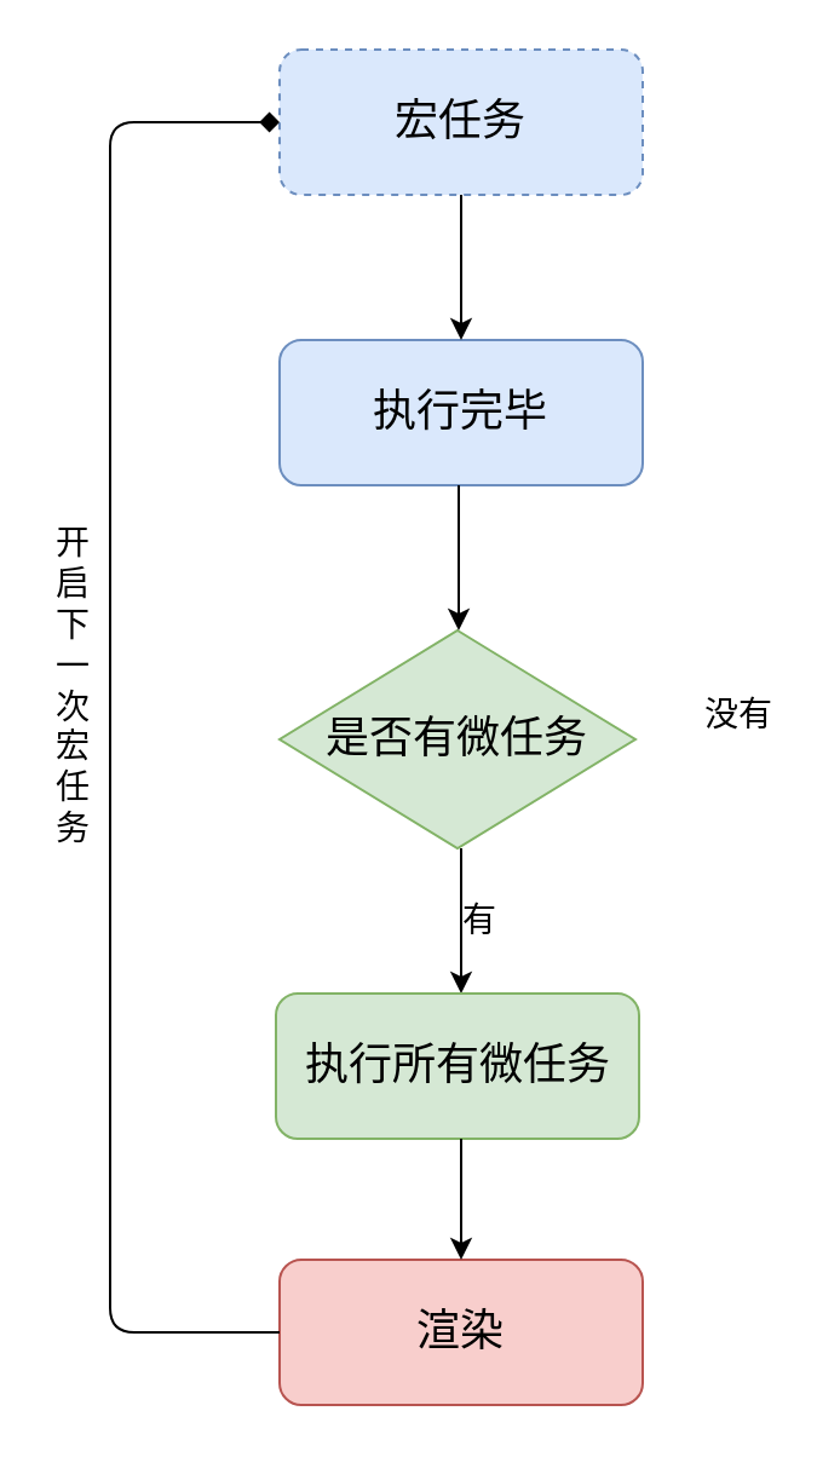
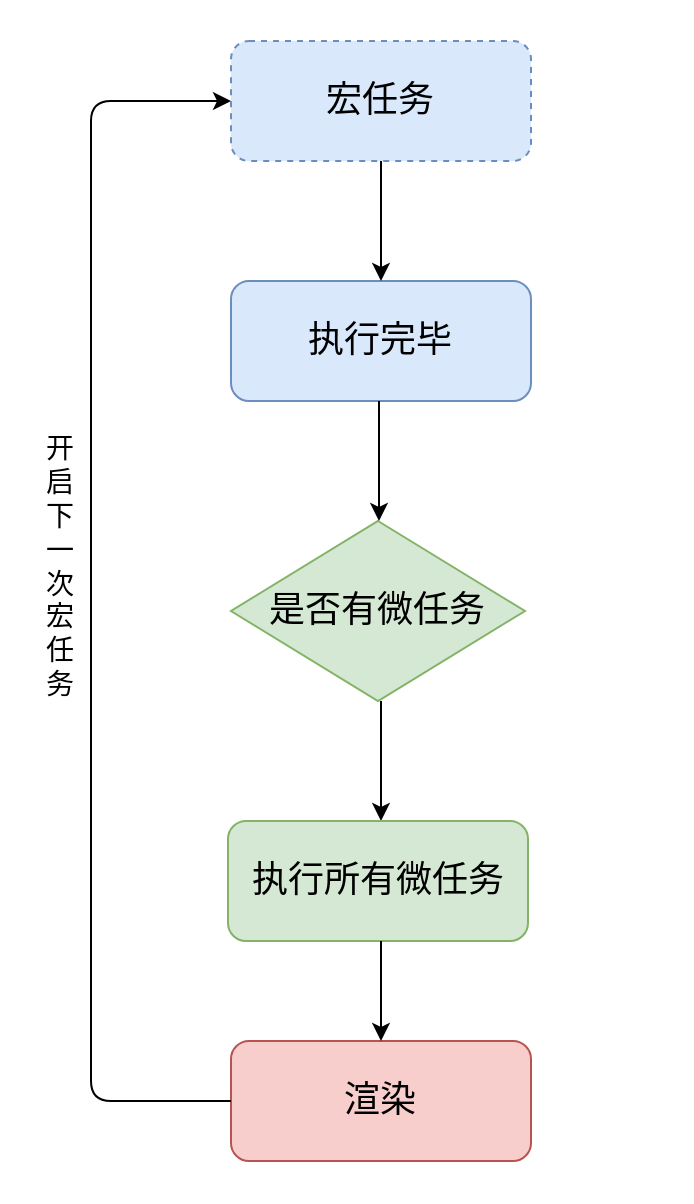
  <mxCell id="0" />
  <mxCell id="1" parent="0" />
  <mxCell id="2" value="宏任务" style="rounded=1;whiteSpace=wrap;html=1;fontSize=18;fillColor=#dae8fc;strokeColor=#6c8ebf;dashed=1;" vertex="1" parent="1"><mxGeometry x="115" y="20" width="150" height="60" as="geometry" /></mxCell>
  <mxCell id="3" value="执行完毕" style="rounded=1;whiteSpace=wrap;html=1;fontSize=18;fillColor=#dae8fc;strokeColor=#6c8ebf;" vertex="1" parent="1"><mxGeometry x="115" y="140" width="150" height="60" as="geometry" /></mxCell>
  <mxCell id="4" value="是否有微任务" style="rhombus;whiteSpace=wrap;html=1;fontSize=18;fillColor=#d5e8d4;strokeColor=#82b366;" vertex="1" parent="1"><mxGeometry x="115" y="260" width="147" height="90" as="geometry" /></mxCell>
  <mxCell id="5" value="" style="endArrow=classic;html=1;exitX=0.5;exitY=1;exitDx=0;exitDy=0;entryX=0.5;entryY=0;entryDx=0;entryDy=0;" edge="1" parent="1" source="2" target="3"><mxGeometry width="50" height="50" relative="1" as="geometry"><mxPoint x="115" y="400" as="sourcePoint" /><mxPoint x="175" y="140" as="targetPoint" /></mxGeometry></mxCell>
  <mxCell id="6" value="" style="endArrow=classic;html=1;exitX=0.5;exitY=1;exitDx=0;exitDy=0;entryX=0.5;entryY=0;entryDx=0;entryDy=0;" edge="1" parent="1"><mxGeometry width="50" height="50" relative="1" as="geometry"><mxPoint x="189" y="200" as="sourcePoint" /><mxPoint x="189" y="260" as="targetPoint" /></mxGeometry></mxCell>
  <mxCell id="7" value="" style="endArrow=classic;html=1;exitX=0.5;exitY=1;exitDx=0;exitDy=0;entryX=0.5;entryY=0;entryDx=0;entryDy=0;" edge="1" parent="1"><mxGeometry width="50" height="50" relative="1" as="geometry"><mxPoint x="190" y="350" as="sourcePoint" /><mxPoint x="190" y="410" as="targetPoint" /></mxGeometry></mxCell>
  <mxCell id="8" value="执行所有微任务" style="rounded=1;whiteSpace=wrap;html=1;fontSize=18;fillColor=#d5e8d4;strokeColor=#82b366;" vertex="1" parent="1"><mxGeometry x="113.5" y="410" width="150" height="60" as="geometry" /></mxCell>
  <mxCell id="9" value="渲染" style="rounded=1;whiteSpace=wrap;html=1;fontSize=18;fillColor=#f8cecc;strokeColor=#b85450;" vertex="1" parent="1"><mxGeometry x="115" y="520" width="150" height="60" as="geometry" /></mxCell>
- <mxCell id="10" value="" style="endArrow=diamond;html=1;exitX=0;exitY=0.5;exitDx=0;exitDy=0;entryX=0;entryY=0.5;entryDx=0;entryDy=0;" edge="1" parent="1" source="9" target="2"><mxGeometry width="50" height="50" relative="1" as="geometry"><mxPoint x="115" y="650" as="sourcePoint" /><mxPoint x="45" y="-70" as="targetPoint" /><Array as="points"><mxPoint x="45" y="550" /><mxPoint x="45" y="50" /></Array></mxGeometry></mxCell>
+ <mxCell id="10" value="" style="endArrow=classic;html=1;exitX=0;exitY=0.5;exitDx=0;exitDy=0;entryX=0;entryY=0.5;entryDx=0;entryDy=0;" edge="1" parent="1" source="9" target="2"><mxGeometry width="50" height="50" relative="1" as="geometry"><mxPoint x="115" y="650" as="sourcePoint" /><mxPoint x="45" y="-70" as="targetPoint" /><Array as="points"><mxPoint x="45" y="550" /><mxPoint x="45" y="50" /></Array></mxGeometry></mxCell>
  <mxCell id="11" value="" style="endArrow=classic;html=1;exitX=0.5;exitY=1;exitDx=0;exitDy=0;" edge="1" parent="1"><mxGeometry width="50" height="50" relative="1" as="geometry"><mxPoint x="190" y="470" as="sourcePoint" /><mxPoint x="190" y="520" as="targetPoint" /></mxGeometry></mxCell>
- <mxCell id="12" value="有" style="text;html=1;strokeColor=none;fillColor=none;align=center;verticalAlign=middle;whiteSpace=wrap;rounded=0;fontSize=14;" vertex="1" parent="1"><mxGeometry x="178" y="370" width="40" height="20" as="geometry" /></mxCell>
- <mxCell id="13" value="没有" style="text;html=1;strokeColor=none;fillColor=none;align=center;verticalAlign=middle;whiteSpace=wrap;rounded=0;fontSize=14;" vertex="1" parent="1"><mxGeometry x="285" y="285" width="40" height="20" as="geometry" /></mxCell>
  <mxCell id="14" value="开启下一次宏任务" style="text;html=1;strokeColor=none;fillColor=none;align=center;verticalAlign=middle;whiteSpace=wrap;rounded=0;fontSize=14;" vertex="1" parent="1"><mxGeometry x="20" y="245" width="20" height="75" as="geometry" /></mxCell>
